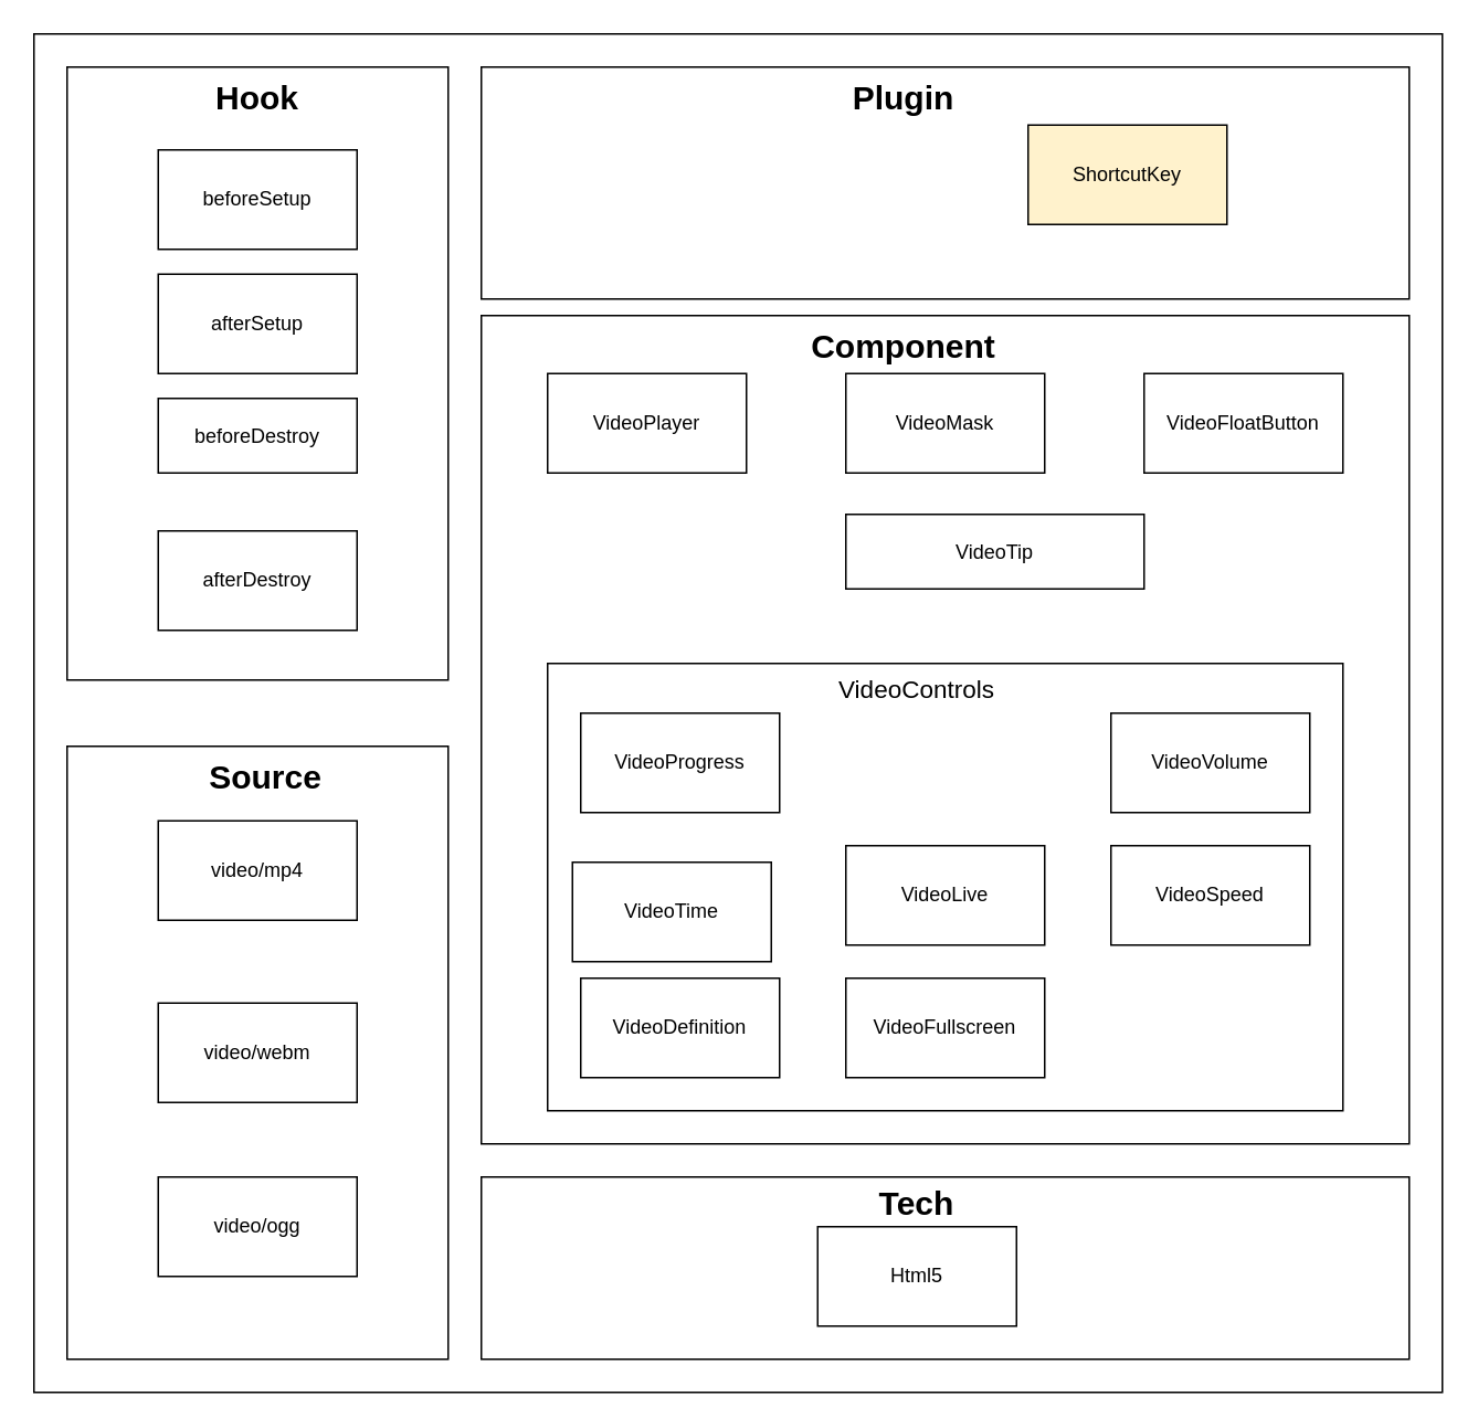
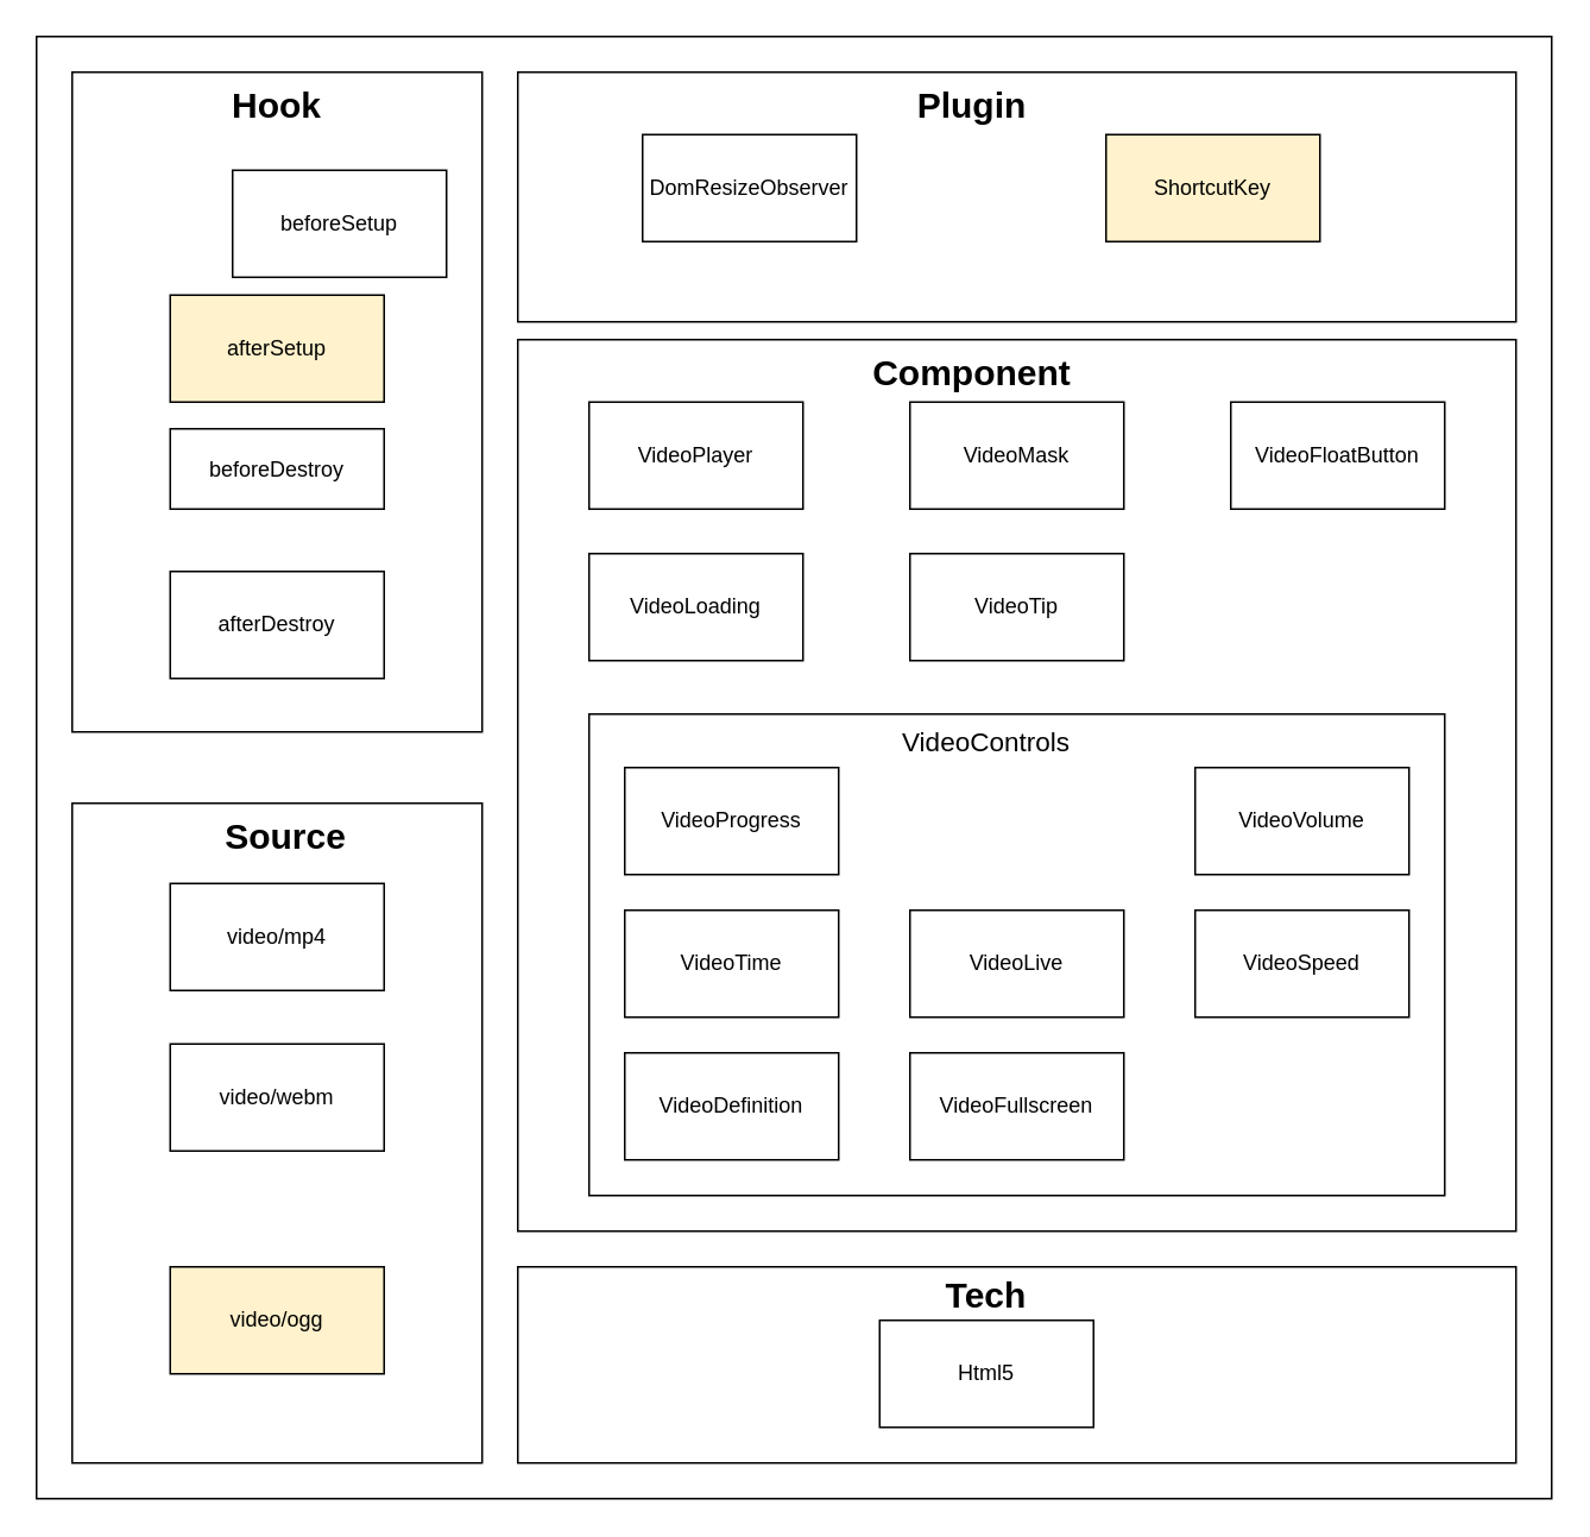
  <mxCell id="0" />
  <mxCell id="1" parent="0" />
  <mxCell id="2" value="" style="rounded=0;whiteSpace=wrap;html=1;" parent="1" vertex="1"><mxGeometry x="20" y="20" width="850" height="820" as="geometry" /></mxCell>
  <mxCell id="3" value="" style="rounded=0;whiteSpace=wrap;html=1;labelBackgroundColor=none;" parent="1" vertex="1"><mxGeometry x="290" y="40" width="560" height="140" as="geometry" /></mxCell>
+ <mxCell id="4" value="DomResizeObserver" style="rounded=0;whiteSpace=wrap;html=1;" parent="1" vertex="1"><mxGeometry x="360" y="75" width="120" height="60" as="geometry" /></mxCell>
  <mxCell id="5" value="ShortcutKey" style="rounded=0;whiteSpace=wrap;html=1;fillColor=#fff2cc;" parent="1" vertex="1"><mxGeometry x="620" y="75" width="120" height="60" as="geometry" /></mxCell>
  <mxCell id="6" value="Plugin" style="text;html=1;strokeColor=none;fillColor=none;align=center;verticalAlign=middle;whiteSpace=wrap;rounded=0;fontStyle=1;fontSize=20;" parent="1" vertex="1"><mxGeometry x="490" y="40" width="110" height="35" as="geometry" /></mxCell>
  <mxCell id="7" value="" style="rounded=0;whiteSpace=wrap;html=1;fontSize=20;" parent="1" vertex="1"><mxGeometry x="290" y="190" width="560" height="500" as="geometry" /></mxCell>
  <mxCell id="8" value="Component" style="text;html=1;strokeColor=none;fillColor=none;align=center;verticalAlign=middle;whiteSpace=wrap;rounded=0;fontStyle=1;fontSize=20;" parent="1" vertex="1"><mxGeometry x="490" y="190" width="110" height="35" as="geometry" /></mxCell>
  <mxCell id="9" value="VideoPlayer" style="rounded=0;whiteSpace=wrap;html=1;fontSize=12;" parent="1" vertex="1"><mxGeometry x="330" y="225" width="120" height="60" as="geometry" /></mxCell>
  <mxCell id="10" value="VideoMask" style="rounded=0;whiteSpace=wrap;html=1;fontSize=12;" parent="1" vertex="1"><mxGeometry x="510" y="225" width="120" height="60" as="geometry" /></mxCell>
  <mxCell id="11" value="VideoFloatButton" style="rounded=0;whiteSpace=wrap;html=1;fontSize=12;" parent="1" vertex="1"><mxGeometry x="690" y="225" width="120" height="60" as="geometry" /></mxCell>
- <mxCell id="13" value="VideoTip" style="rounded=0;whiteSpace=wrap;html=1;fontSize=12;" parent="1" vertex="1"><mxGeometry x="510" y="310" width="180" height="45" as="geometry" /></mxCell>
+ <mxCell id="12" value="VideoLoading" style="rounded=0;whiteSpace=wrap;html=1;fontSize=12;" parent="1" vertex="1"><mxGeometry x="330" y="310" width="120" height="60" as="geometry" /></mxCell>
+ <mxCell id="13" value="VideoTip" style="rounded=0;whiteSpace=wrap;html=1;fontSize=12;" parent="1" vertex="1"><mxGeometry x="510" y="310" width="120" height="60" as="geometry" /></mxCell>
  <mxCell id="14" value="" style="rounded=0;whiteSpace=wrap;html=1;fontSize=12;" parent="1" vertex="1"><mxGeometry x="330" y="400" width="480" height="270" as="geometry" /></mxCell>
  <mxCell id="15" value="VideoControls" style="text;html=1;strokeColor=none;fillColor=none;align=center;verticalAlign=middle;whiteSpace=wrap;rounded=0;fontSize=15;" parent="1" vertex="1"><mxGeometry x="500" y="400" width="106" height="30" as="geometry" /></mxCell>
  <mxCell id="16" value="VideoProgress" style="rounded=0;whiteSpace=wrap;html=1;fontSize=12;" parent="1" vertex="1"><mxGeometry x="350" y="430" width="120" height="60" as="geometry" /></mxCell>
  <mxCell id="17" value="VideoVolume" style="rounded=0;whiteSpace=wrap;html=1;fontSize=12;" parent="1" vertex="1"><mxGeometry x="670" y="430" width="120" height="60" as="geometry" /></mxCell>
- <mxCell id="18" value="VideoTime" style="rounded=0;whiteSpace=wrap;html=1;fontSize=12;" parent="1" vertex="1"><mxGeometry x="345" y="520" width="120" height="60" as="geometry" /></mxCell>
+ <mxCell id="18" value="VideoTime" style="rounded=0;whiteSpace=wrap;html=1;fontSize=12;" parent="1" vertex="1"><mxGeometry x="350" y="510" width="120" height="60" as="geometry" /></mxCell>
  <mxCell id="19" value="VideoLive" style="rounded=0;whiteSpace=wrap;html=1;fontSize=12;" parent="1" vertex="1"><mxGeometry x="510" y="510" width="120" height="60" as="geometry" /></mxCell>
  <mxCell id="20" value="VideoSpeed" style="rounded=0;whiteSpace=wrap;html=1;fontSize=12;" parent="1" vertex="1"><mxGeometry x="670" y="510" width="120" height="60" as="geometry" /></mxCell>
  <mxCell id="21" value="VideoDefinition" style="rounded=0;whiteSpace=wrap;html=1;fontSize=12;" parent="1" vertex="1"><mxGeometry x="350" y="590" width="120" height="60" as="geometry" /></mxCell>
  <mxCell id="22" value="VideoFullscreen" style="rounded=0;whiteSpace=wrap;html=1;fontSize=12;" parent="1" vertex="1"><mxGeometry x="510" y="590" width="120" height="60" as="geometry" /></mxCell>
  <mxCell id="23" value="" style="rounded=0;whiteSpace=wrap;html=1;labelBackgroundColor=none;fontSize=12;" parent="1" vertex="1"><mxGeometry x="290" y="710" width="560" height="110" as="geometry" /></mxCell>
  <mxCell id="24" value="Tech" style="text;html=1;strokeColor=none;fillColor=none;align=center;verticalAlign=middle;whiteSpace=wrap;rounded=0;labelBackgroundColor=none;fontSize=20;fontStyle=1" parent="1" vertex="1"><mxGeometry x="523" y="710" width="60" height="30" as="geometry" /></mxCell>
  <mxCell id="25" value="Html5" style="rounded=0;whiteSpace=wrap;html=1;labelBackgroundColor=none;fontSize=12;" parent="1" vertex="1"><mxGeometry x="493" y="740" width="120" height="60" as="geometry" /></mxCell>
  <mxCell id="26" value="" style="rounded=0;whiteSpace=wrap;html=1;" parent="1" vertex="1"><mxGeometry x="40" y="40" width="230" height="370" as="geometry" /></mxCell>
  <mxCell id="27" value="Hook" style="text;html=1;strokeColor=none;fillColor=none;align=center;verticalAlign=middle;whiteSpace=wrap;rounded=0;fontStyle=1;fontSize=20;" parent="1" vertex="1"><mxGeometry x="100" y="40" width="110" height="35" as="geometry" /></mxCell>
- <mxCell id="28" value="beforeSetup" style="rounded=0;whiteSpace=wrap;html=1;" parent="1" vertex="1"><mxGeometry x="95" y="90" width="120" height="60" as="geometry" /></mxCell>
- <mxCell id="29" value="afterSetup" style="rounded=0;whiteSpace=wrap;html=1;" parent="1" vertex="1"><mxGeometry x="95" y="165" width="120" height="60" as="geometry" /></mxCell>
+ <mxCell id="28" value="beforeSetup" style="rounded=0;whiteSpace=wrap;html=1;" parent="1" vertex="1"><mxGeometry x="130" y="95" width="120" height="60" as="geometry" /></mxCell>
+ <mxCell id="29" value="afterSetup" style="rounded=0;whiteSpace=wrap;html=1;fillColor=#fff2cc;" parent="1" vertex="1"><mxGeometry x="95" y="165" width="120" height="60" as="geometry" /></mxCell>
  <mxCell id="30" value="beforeDestroy" style="rounded=0;whiteSpace=wrap;html=1;" parent="1" vertex="1"><mxGeometry x="95" y="240" width="120" height="45" as="geometry" /></mxCell>
  <mxCell id="31" value="afterDestroy" style="rounded=0;whiteSpace=wrap;html=1;" parent="1" vertex="1"><mxGeometry x="95" y="320" width="120" height="60" as="geometry" /></mxCell>
  <mxCell id="32" value="" style="rounded=0;whiteSpace=wrap;html=1;" parent="1" vertex="1"><mxGeometry x="40" y="450" width="230" height="370" as="geometry" /></mxCell>
  <mxCell id="33" value="Source" style="text;html=1;strokeColor=none;fillColor=none;align=center;verticalAlign=middle;whiteSpace=wrap;rounded=0;fontStyle=1;fontSize=20;" parent="1" vertex="1"><mxGeometry x="105" y="450" width="110" height="35" as="geometry" /></mxCell>
  <mxCell id="34" value="video/mp4" style="rounded=0;whiteSpace=wrap;html=1;" parent="1" vertex="1"><mxGeometry x="95" y="495" width="120" height="60" as="geometry" /></mxCell>
- <mxCell id="35" value="video/webm" style="rounded=0;whiteSpace=wrap;html=1;" parent="1" vertex="1"><mxGeometry x="95" y="605" width="120" height="60" as="geometry" /></mxCell>
- <mxCell id="36" value="video/ogg" style="rounded=0;whiteSpace=wrap;html=1;" parent="1" vertex="1"><mxGeometry x="95" y="710" width="120" height="60" as="geometry" /></mxCell>
+ <mxCell id="35" value="video/webm" style="rounded=0;whiteSpace=wrap;html=1;" parent="1" vertex="1"><mxGeometry x="95" y="585" width="120" height="60" as="geometry" /></mxCell>
+ <mxCell id="36" value="video/ogg" style="rounded=0;whiteSpace=wrap;html=1;fillColor=#fff2cc;" parent="1" vertex="1"><mxGeometry x="95" y="710" width="120" height="60" as="geometry" /></mxCell>
